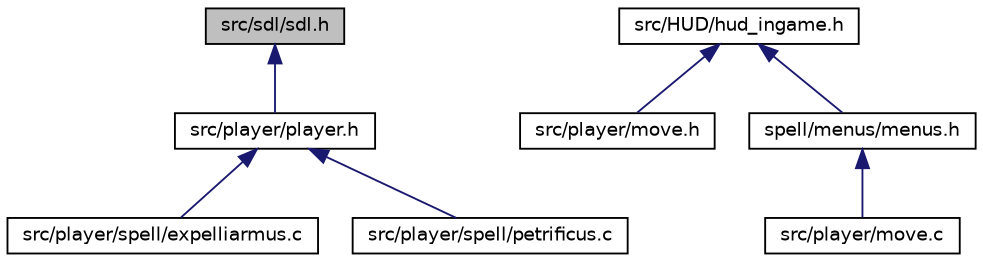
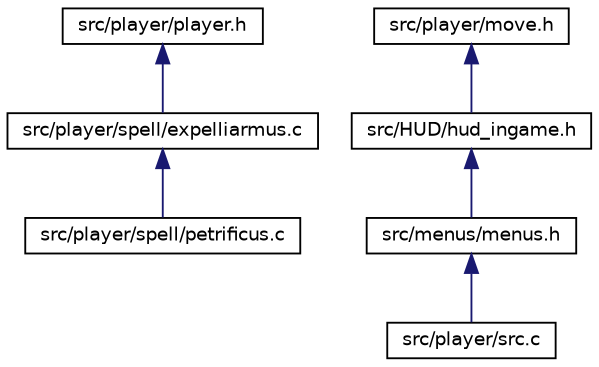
  digraph {
    node [color=black fillcolor=white fontname=Helvetica fontsize=10 shape=record style=filled]
    edge [color=midnightblue dir=back fontname=Helvetica fontsize=10 labelfontname=Helvetica labelfontsize=10 style=solid]
-   n1 [fillcolor=grey75 fontcolor=black height=0.2 label="src/sdl/sdl.h" width=0.4]
    n2 [height=0.2 label="src/player/player.h" width=0.4]
    n3 [height=0.2 label="src/player/spell/expelliarmus.c" width=0.4]
    n4 [height=0.2 label="src/player/spell/petrificus.c" width=0.4]
    n5 [height=0.2 label="src/player/move.h" width=0.4]
    n6 [height=0.2 label="src/HUD/hud_ingame.h" width=0.4]
-   n7 [height=0.2 label="spell/menus/menus.h" width=0.4]
-   n8 [height=0.2 label="src/player/move.c" width=0.4]
-   n1 -> n2
+   n7 [height=0.2 label="src/menus/menus.h" width=0.4]
+   n8 [height=0.2 label="src/player/src.c" width=0.4]
    n2 -> n3
-   n2 -> n4
-   n6 -> n5
+   n3 -> n4
+   n5 -> n6
    n6 -> n7
    n7 -> n8
  }
